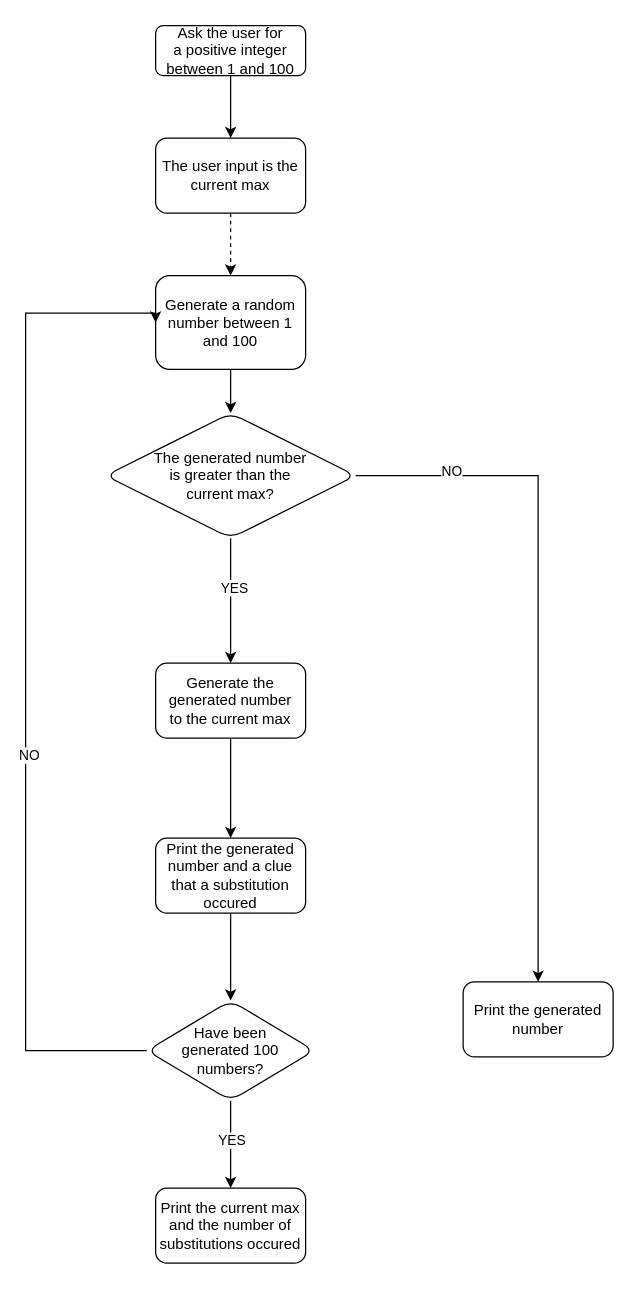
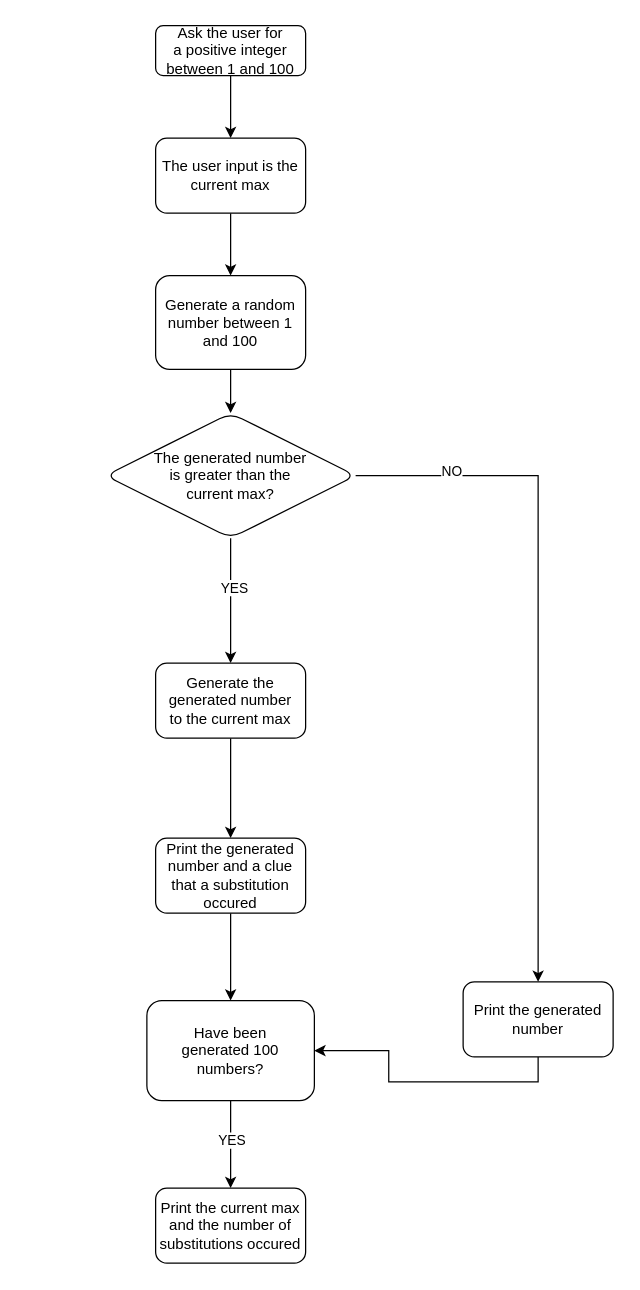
  <mxCell id="0" />
  <mxCell id="1" parent="0" />
  <mxCell id="2" value="" style="edgeStyle=orthogonalEdgeStyle;rounded=0;orthogonalLoop=1;jettySize=auto;html=1;" edge="1" parent="1" source="3" target="5"><mxGeometry relative="1" as="geometry" /></mxCell>
  <mxCell id="3" value="Ask the user for&lt;div&gt;a positive integer&lt;/div&gt;&lt;div&gt;between 1 and 100&lt;/div&gt;" style="rounded=1;whiteSpace=wrap;html=1;fontSize=12;glass=0;strokeWidth=1;shadow=0;" parent="1" vertex="1"><mxGeometry x="124" y="20" width="120" height="40" as="geometry" /></mxCell>
- <mxCell id="4" value="" style="edgeStyle=orthogonalEdgeStyle;rounded=0;orthogonalLoop=1;jettySize=auto;html=1;dashed=1;" edge="1" parent="1" source="5" target="7"><mxGeometry relative="1" as="geometry" /></mxCell>
+ <mxCell id="4" value="" style="edgeStyle=orthogonalEdgeStyle;rounded=0;orthogonalLoop=1;jettySize=auto;html=1;" edge="1" parent="1" source="5" target="7"><mxGeometry relative="1" as="geometry" /></mxCell>
  <mxCell id="5" value="The user input is the current max" style="whiteSpace=wrap;html=1;rounded=1;glass=0;strokeWidth=1;shadow=0;" vertex="1" parent="1"><mxGeometry x="124" y="110" width="120" height="60" as="geometry" /></mxCell>
  <mxCell id="6" value="" style="edgeStyle=orthogonalEdgeStyle;rounded=0;orthogonalLoop=1;jettySize=auto;html=1;" edge="1" parent="1" source="7" target="12"><mxGeometry relative="1" as="geometry" /></mxCell>
  <mxCell id="7" value="Generate a random number between 1&lt;div&gt;and 100&lt;/div&gt;" style="whiteSpace=wrap;html=1;rounded=1;glass=0;strokeWidth=1;shadow=0;" vertex="1" parent="1"><mxGeometry x="124" y="220" width="120" height="75" as="geometry" /></mxCell>
  <mxCell id="8" value="" style="edgeStyle=orthogonalEdgeStyle;rounded=0;orthogonalLoop=1;jettySize=auto;html=1;" edge="1" parent="1" source="12" target="14"><mxGeometry relative="1" as="geometry" /></mxCell>
  <mxCell id="9" value="YES" style="edgeLabel;html=1;align=center;verticalAlign=middle;resizable=0;points=[];" vertex="1" connectable="0" parent="8"><mxGeometry x="-0.22" y="2" relative="1" as="geometry"><mxPoint as="offset" /></mxGeometry></mxCell>
  <mxCell id="10" value="" style="edgeStyle=orthogonalEdgeStyle;rounded=0;orthogonalLoop=1;jettySize=auto;html=1;" edge="1" parent="1" source="12" target="23"><mxGeometry relative="1" as="geometry" /></mxCell>
  <mxCell id="11" value="NO" style="edgeLabel;html=1;align=center;verticalAlign=middle;resizable=0;points=[];" vertex="1" connectable="0" parent="10"><mxGeometry x="-0.725" y="4" relative="1" as="geometry"><mxPoint as="offset" /></mxGeometry></mxCell>
  <mxCell id="12" value="The generated number&lt;div&gt;is greater than the&lt;/div&gt;&lt;div&gt;current max?&lt;/div&gt;" style="rhombus;whiteSpace=wrap;html=1;rounded=1;glass=0;strokeWidth=1;shadow=0;" vertex="1" parent="1"><mxGeometry x="84" y="330" width="200" height="100" as="geometry" /></mxCell>
  <mxCell id="13" value="" style="edgeStyle=orthogonalEdgeStyle;rounded=0;orthogonalLoop=1;jettySize=auto;html=1;" edge="1" parent="1" source="14" target="16"><mxGeometry relative="1" as="geometry" /></mxCell>
  <mxCell id="14" value="Generate the generated number&lt;div&gt;to the current max&lt;/div&gt;" style="whiteSpace=wrap;html=1;rounded=1;glass=0;strokeWidth=1;shadow=0;" vertex="1" parent="1"><mxGeometry x="124" y="530" width="120" height="60" as="geometry" /></mxCell>
  <mxCell id="15" value="" style="edgeStyle=orthogonalEdgeStyle;rounded=0;orthogonalLoop=1;jettySize=auto;html=1;" edge="1" parent="1" source="16" target="21"><mxGeometry relative="1" as="geometry" /></mxCell>
  <mxCell id="16" value="Print the generated number and a clue that a substitution occured" style="whiteSpace=wrap;html=1;rounded=1;glass=0;strokeWidth=1;shadow=0;" vertex="1" parent="1"><mxGeometry x="124" y="670" width="120" height="60" as="geometry" /></mxCell>
- <mxCell id="17" style="edgeStyle=orthogonalEdgeStyle;rounded=0;orthogonalLoop=1;jettySize=auto;html=1;exitX=0;exitY=0.5;exitDx=0;exitDy=0;entryX=0;entryY=0.5;entryDx=0;entryDy=0;" edge="1" parent="1" source="21" target="7"><mxGeometry relative="1" as="geometry"><Array as="points"><mxPoint x="20" y="840" /><mxPoint x="20" y="250" /></Array></mxGeometry></mxCell>
- <mxCell id="18" value="NO" style="edgeLabel;html=1;align=center;verticalAlign=middle;resizable=0;points=[];" vertex="1" connectable="0" parent="17"><mxGeometry x="-0.163" y="-2" relative="1" as="geometry"><mxPoint as="offset" /></mxGeometry></mxCell>
  <mxCell id="19" value="" style="edgeStyle=orthogonalEdgeStyle;rounded=0;orthogonalLoop=1;jettySize=auto;html=1;" edge="1" parent="1" source="21" target="24"><mxGeometry relative="1" as="geometry" /></mxCell>
  <mxCell id="20" value="YES" style="edgeLabel;html=1;align=center;verticalAlign=middle;resizable=0;points=[];" vertex="1" connectable="0" parent="19"><mxGeometry x="-0.114" relative="1" as="geometry"><mxPoint as="offset" /></mxGeometry></mxCell>
- <mxCell id="21" value="Have been&lt;div&gt;generated 100&lt;/div&gt;&lt;div&gt;numbers?&lt;/div&gt;" style="rhombus;whiteSpace=wrap;html=1;rounded=1;glass=0;strokeWidth=1;shadow=0;" vertex="1" parent="1"><mxGeometry x="117" y="800" width="134" height="80" as="geometry" /></mxCell>
+ <mxCell id="21" value="Have been&lt;div&gt;generated 100&lt;/div&gt;&lt;div&gt;numbers?&lt;/div&gt;" style="whiteSpace=wrap;html=1;glass=0;strokeWidth=1;shadow=0;rounded=1;" vertex="1" parent="1"><mxGeometry x="117" y="800" width="134" height="80" as="geometry" /></mxCell>
+ <mxCell id="22" style="edgeStyle=orthogonalEdgeStyle;rounded=0;orthogonalLoop=1;jettySize=auto;html=1;exitX=0.5;exitY=1;exitDx=0;exitDy=0;entryX=1;entryY=0.5;entryDx=0;entryDy=0;" edge="1" parent="1" source="23" target="21"><mxGeometry relative="1" as="geometry" /></mxCell>
  <mxCell id="23" value="Print the generated number" style="whiteSpace=wrap;html=1;rounded=1;glass=0;strokeWidth=1;shadow=0;" vertex="1" parent="1"><mxGeometry x="370" y="785" width="120" height="60" as="geometry" /></mxCell>
  <mxCell id="24" value="Print the current max&lt;div&gt;and the number of substitutions occured&lt;/div&gt;" style="whiteSpace=wrap;html=1;rounded=1;glass=0;strokeWidth=1;shadow=0;" vertex="1" parent="1"><mxGeometry x="124" y="950" width="120" height="60" as="geometry" /></mxCell>
